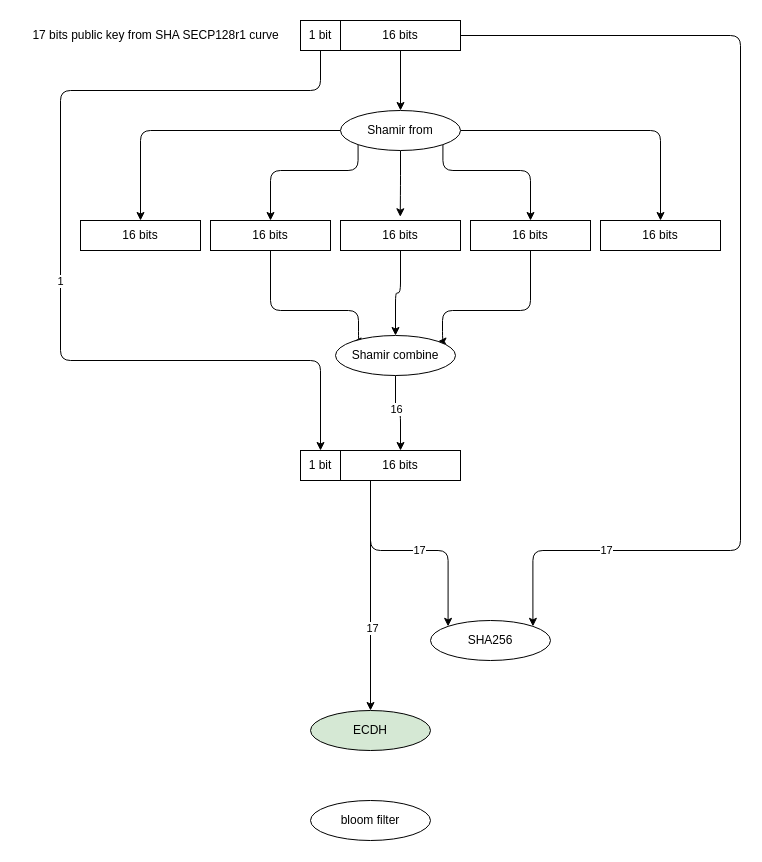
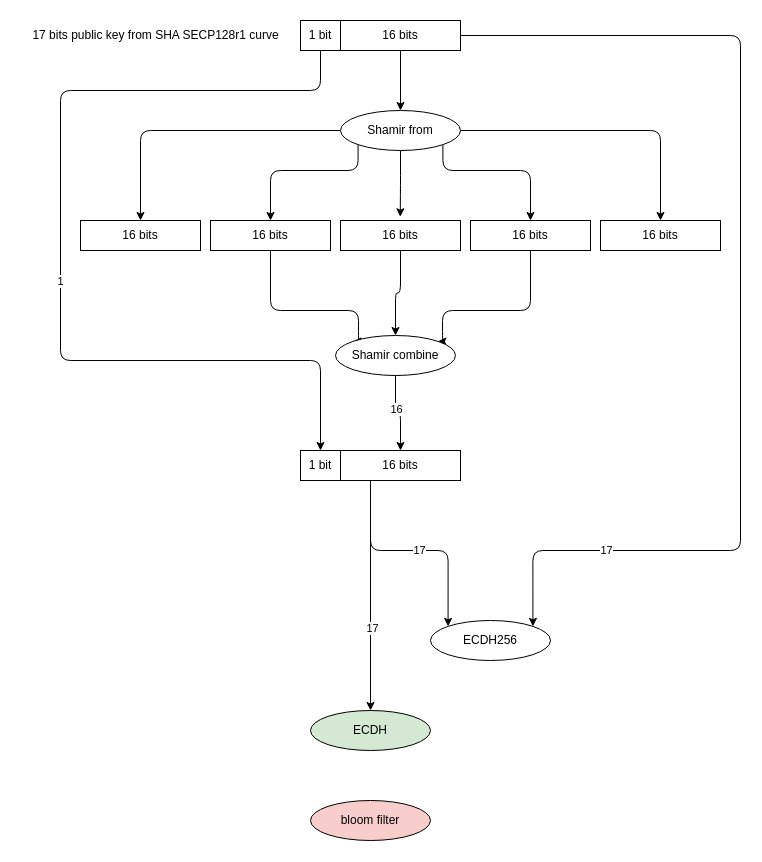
  <mxCell id="0" />
  <mxCell id="1" parent="0" />
  <mxCell id="2" value="" style="rounded=0;whiteSpace=wrap;html=1;" vertex="1" parent="1"><mxGeometry x="300" y="20" width="160" height="30" as="geometry" /></mxCell>
  <mxCell id="3" value="" style="endArrow=none;html=1;entryX=0.25;entryY=0;entryDx=0;entryDy=0;exitX=0.25;exitY=1;exitDx=0;exitDy=0;" edge="1" parent="1" source="2" target="2"><mxGeometry width="50" height="50" relative="1" as="geometry"><mxPoint x="390" y="120" as="sourcePoint" /><mxPoint x="440" y="70" as="targetPoint" /></mxGeometry></mxCell>
  <mxCell id="4" style="edgeStyle=orthogonalEdgeStyle;html=1;entryX=0.5;entryY=0;entryDx=0;entryDy=0;" edge="1" parent="1" source="6" target="32"><mxGeometry relative="1" as="geometry"><mxPoint x="300" y="480" as="targetPoint" /><Array as="points"><mxPoint x="320" y="90" /><mxPoint x="60" y="90" /><mxPoint x="60" y="360" /><mxPoint x="320" y="360" /></Array></mxGeometry></mxCell>
  <mxCell id="5" value="1" style="edgeLabel;html=1;align=center;verticalAlign=middle;resizable=0;points=[];" vertex="1" connectable="0" parent="4"><mxGeometry x="0.065" y="-1" relative="1" as="geometry"><mxPoint as="offset" /></mxGeometry></mxCell>
  <mxCell id="6" value="1 bit" style="text;html=1;strokeColor=none;fillColor=none;align=center;verticalAlign=middle;whiteSpace=wrap;rounded=0;" vertex="1" parent="1"><mxGeometry x="300" y="20" width="40" height="30" as="geometry" /></mxCell>
  <mxCell id="7" style="edgeStyle=none;html=1;exitX=0.5;exitY=1;exitDx=0;exitDy=0;" edge="1" parent="1" source="10" target="17"><mxGeometry relative="1" as="geometry"><mxPoint x="400" y="110" as="targetPoint" /></mxGeometry></mxCell>
  <mxCell id="8" style="edgeStyle=orthogonalEdgeStyle;html=1;entryX=1;entryY=0;entryDx=0;entryDy=0;" edge="1" parent="1" source="10" target="36"><mxGeometry relative="1" as="geometry"><Array as="points"><mxPoint x="740" y="35" /><mxPoint x="740" y="550" /><mxPoint x="532" y="550" /></Array></mxGeometry></mxCell>
  <mxCell id="9" value="17" style="edgeLabel;html=1;align=center;verticalAlign=middle;resizable=0;points=[];" vertex="1" connectable="0" parent="8"><mxGeometry x="0.725" y="-1" relative="1" as="geometry"><mxPoint as="offset" /></mxGeometry></mxCell>
  <mxCell id="10" value="16 bits" style="text;html=1;strokeColor=none;fillColor=none;align=center;verticalAlign=middle;whiteSpace=wrap;rounded=0;" vertex="1" parent="1"><mxGeometry x="340" y="20" width="120" height="30" as="geometry" /></mxCell>
  <mxCell id="11" value="17 bits public key from SHA SECP128r1 curve" style="text;html=1;align=center;verticalAlign=middle;resizable=0;points=[];autosize=1;strokeColor=none;fillColor=none;" vertex="1" parent="1"><mxGeometry x="20" y="25" width="270" height="20" as="geometry" /></mxCell>
  <mxCell id="12" style="edgeStyle=orthogonalEdgeStyle;html=1;entryX=0.5;entryY=0;entryDx=0;entryDy=0;" edge="1" parent="1" source="17" target="20"><mxGeometry relative="1" as="geometry"><mxPoint x="130" y="210" as="targetPoint" /><Array as="points"><mxPoint x="140" y="130" /></Array></mxGeometry></mxCell>
  <mxCell id="13" style="edgeStyle=orthogonalEdgeStyle;html=1;entryX=0.5;entryY=0;entryDx=0;entryDy=0;" edge="1" parent="1" source="17" target="25"><mxGeometry relative="1" as="geometry"><mxPoint x="670" y="210" as="targetPoint" /><Array as="points"><mxPoint x="660" y="130" /></Array></mxGeometry></mxCell>
  <mxCell id="14" style="edgeStyle=orthogonalEdgeStyle;html=1;exitX=0;exitY=1;exitDx=0;exitDy=0;entryX=0.5;entryY=0;entryDx=0;entryDy=0;" edge="1" parent="1" source="17" target="19"><mxGeometry relative="1" as="geometry"><mxPoint x="260" y="210" as="targetPoint" /><Array as="points"><mxPoint x="358" y="170" /><mxPoint x="270" y="170" /></Array></mxGeometry></mxCell>
  <mxCell id="15" style="edgeStyle=orthogonalEdgeStyle;html=1;exitX=0.5;exitY=1;exitDx=0;exitDy=0;entryX=0.498;entryY=-0.125;entryDx=0;entryDy=0;entryPerimeter=0;" edge="1" parent="1" source="17" target="22"><mxGeometry relative="1" as="geometry"><mxPoint x="400" y="210" as="targetPoint" /></mxGeometry></mxCell>
  <mxCell id="16" style="edgeStyle=orthogonalEdgeStyle;html=1;exitX=1;exitY=1;exitDx=0;exitDy=0;entryX=0.5;entryY=0;entryDx=0;entryDy=0;" edge="1" parent="1" source="17" target="24"><mxGeometry relative="1" as="geometry"><mxPoint x="540" y="210" as="targetPoint" /><Array as="points"><mxPoint x="442" y="170" /><mxPoint x="530" y="170" /></Array></mxGeometry></mxCell>
  <mxCell id="17" value="Shamir from" style="ellipse;whiteSpace=wrap;html=1;" vertex="1" parent="1"><mxGeometry x="340" y="110" width="120" height="40" as="geometry" /></mxCell>
  <mxCell id="18" style="edgeStyle=orthogonalEdgeStyle;html=1;entryX=0;entryY=0;entryDx=0;entryDy=0;" edge="1" parent="1" source="19" target="28"><mxGeometry relative="1" as="geometry"><mxPoint x="270" y="360" as="targetPoint" /><Array as="points"><mxPoint x="270" y="310" /><mxPoint x="358" y="310" /></Array></mxGeometry></mxCell>
  <mxCell id="19" value="16 bits" style="rounded=0;whiteSpace=wrap;html=1;" vertex="1" parent="1"><mxGeometry x="210" y="220" width="120" height="30" as="geometry" /></mxCell>
  <mxCell id="20" value="16 bits" style="rounded=0;whiteSpace=wrap;html=1;" vertex="1" parent="1"><mxGeometry x="80" y="220" width="120" height="30" as="geometry" /></mxCell>
  <mxCell id="21" style="edgeStyle=orthogonalEdgeStyle;html=1;entryX=0.5;entryY=0;entryDx=0;entryDy=0;" edge="1" parent="1" source="22" target="28"><mxGeometry relative="1" as="geometry"><mxPoint x="400" y="340" as="targetPoint" /></mxGeometry></mxCell>
  <mxCell id="22" value="16 bits" style="rounded=0;whiteSpace=wrap;html=1;" vertex="1" parent="1"><mxGeometry x="340" y="220" width="120" height="30" as="geometry" /></mxCell>
  <mxCell id="23" style="edgeStyle=orthogonalEdgeStyle;html=1;entryX=1;entryY=0;entryDx=0;entryDy=0;" edge="1" parent="1" source="24" target="28"><mxGeometry relative="1" as="geometry"><mxPoint x="530" y="360" as="targetPoint" /><Array as="points"><mxPoint x="530" y="310" /><mxPoint x="442" y="310" /></Array></mxGeometry></mxCell>
  <mxCell id="24" value="16 bits" style="rounded=0;whiteSpace=wrap;html=1;" vertex="1" parent="1"><mxGeometry x="470" y="220" width="120" height="30" as="geometry" /></mxCell>
  <mxCell id="25" value="16 bits" style="rounded=0;whiteSpace=wrap;html=1;" vertex="1" parent="1"><mxGeometry x="600" y="220" width="120" height="30" as="geometry" /></mxCell>
  <mxCell id="26" style="edgeStyle=orthogonalEdgeStyle;html=1;entryX=0.5;entryY=0;entryDx=0;entryDy=0;" edge="1" parent="1" source="28" target="33"><mxGeometry relative="1" as="geometry"><mxPoint x="400" y="460" as="targetPoint" /></mxGeometry></mxCell>
  <mxCell id="27" value="16" style="edgeLabel;html=1;align=center;verticalAlign=middle;resizable=0;points=[];" vertex="1" connectable="0" parent="26"><mxGeometry x="-0.181" relative="1" as="geometry"><mxPoint as="offset" /></mxGeometry></mxCell>
  <mxCell id="28" value="Shamir combine" style="ellipse;whiteSpace=wrap;html=1;" vertex="1" parent="1"><mxGeometry x="335" y="335" width="120" height="40" as="geometry" /></mxCell>
  <mxCell id="29" value="" style="group" vertex="1" connectable="0" parent="1"><mxGeometry x="300" y="450" width="160" height="30" as="geometry" /></mxCell>
  <mxCell id="30" value="" style="rounded=0;whiteSpace=wrap;html=1;" vertex="1" parent="29"><mxGeometry width="160" height="30" as="geometry" /></mxCell>
  <mxCell id="31" value="" style="endArrow=none;html=1;entryX=0.25;entryY=0;entryDx=0;entryDy=0;exitX=0.25;exitY=1;exitDx=0;exitDy=0;" edge="1" parent="29" source="30" target="30"><mxGeometry width="50" height="50" relative="1" as="geometry"><mxPoint x="90" y="100" as="sourcePoint" /><mxPoint x="140" y="50" as="targetPoint" /></mxGeometry></mxCell>
  <mxCell id="32" value="1 bit" style="text;html=1;strokeColor=none;fillColor=none;align=center;verticalAlign=middle;whiteSpace=wrap;rounded=0;" vertex="1" parent="29"><mxGeometry width="40" height="30" as="geometry" /></mxCell>
  <mxCell id="33" value="16 bits" style="text;html=1;strokeColor=none;fillColor=none;align=center;verticalAlign=middle;whiteSpace=wrap;rounded=0;" vertex="1" parent="29"><mxGeometry x="40" width="120" height="30" as="geometry" /></mxCell>
  <mxCell id="34" style="edgeStyle=orthogonalEdgeStyle;html=1;entryX=0;entryY=0;entryDx=0;entryDy=0;exitX=0.25;exitY=1;exitDx=0;exitDy=0;" edge="1" parent="1" source="33" target="36"><mxGeometry relative="1" as="geometry"><mxPoint x="400" y="540" as="targetPoint" /></mxGeometry></mxCell>
  <mxCell id="35" value="17" style="edgeLabel;html=1;align=center;verticalAlign=middle;resizable=0;points=[];" vertex="1" connectable="0" parent="34"><mxGeometry x="0.056" y="1" relative="1" as="geometry"><mxPoint as="offset" /></mxGeometry></mxCell>
- <mxCell id="36" value="SHA256" style="ellipse;whiteSpace=wrap;html=1;" vertex="1" parent="1"><mxGeometry x="430" y="620" width="120" height="40" as="geometry" /></mxCell>
+ <mxCell id="36" value="ECDH256" style="ellipse;whiteSpace=wrap;html=1;" vertex="1" parent="1"><mxGeometry x="430" y="620" width="120" height="40" as="geometry" /></mxCell>
  <mxCell id="37" value="ECDH" style="ellipse;whiteSpace=wrap;html=1;fillColor=#d5e8d4;" vertex="1" parent="1"><mxGeometry x="310" y="710" width="120" height="40" as="geometry" /></mxCell>
  <mxCell id="38" style="edgeStyle=orthogonalEdgeStyle;html=1;entryX=0.5;entryY=0;entryDx=0;entryDy=0;exitX=0.25;exitY=1;exitDx=0;exitDy=0;" edge="1" parent="1" source="33" target="37"><mxGeometry relative="1" as="geometry" /></mxCell>
  <mxCell id="39" value="17" style="edgeLabel;html=1;align=center;verticalAlign=middle;resizable=0;points=[];" vertex="1" connectable="0" parent="38"><mxGeometry x="0.278" y="1" relative="1" as="geometry"><mxPoint as="offset" /></mxGeometry></mxCell>
- <mxCell id="40" value="bloom filter" style="ellipse;whiteSpace=wrap;html=1;" vertex="1" parent="1"><mxGeometry x="310" y="800" width="120" height="40" as="geometry" /></mxCell>
+ <mxCell id="40" value="bloom filter" style="ellipse;whiteSpace=wrap;html=1;fillColor=#f8cecc;" vertex="1" parent="1"><mxGeometry x="310" y="800" width="120" height="40" as="geometry" /></mxCell>
